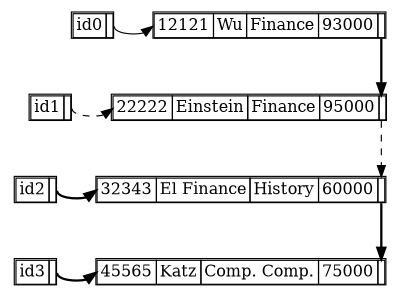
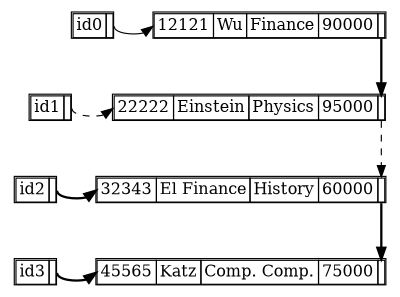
  digraph {
    splines=false
    node [shape=none]
    edge [headport=id style=bold tailport=ptr]
    n1 [label=<<table border="1" cellborder="1" cellspacing="0">                     <tr>                         <td port="id">id0</td>                         <td port="ptr"></td>                     </tr>                 </table>>]
-   n2 [label=<<table border="1" cellborder="1" cellspacing="0">                     <tr>                         <td port="id">12121</td>                         <td port="name">Wu</td>                         <td port="dept_name">Finance</td>                         <td port="salary">93000</td>                         <td port="ptr"></td>                     </tr>                 </table>>]
+   n2 [label=<<table border="1" cellborder="1" cellspacing="0">                     <tr>                         <td port="id">12121</td>                         <td port="name">Wu</td>                         <td port="dept_name">Finance</td>                         <td port="salary">90000</td>                         <td port="ptr"></td>                     </tr>                 </table>>]
    n3 [label=<<table border="1" cellborder="1" cellspacing="0">                     <tr>                         <td port="id">id1</td>                         <td port="ptr"></td>                     </tr>                 </table>>]
-   n4 [label=<<table border="1" cellborder="1" cellspacing="0">                     <tr>                         <td port="id">22222</td>                         <td port="name">Einstein</td>                         <td port="dept_name">Finance</td>                         <td port="salary">95000</td>                         <td port="ptr"></td>                     </tr>                 </table>>]
+   n4 [label=<<table border="1" cellborder="1" cellspacing="0">                     <tr>                         <td port="id">22222</td>                         <td port="name">Einstein</td>                         <td port="dept_name">Physics</td>                         <td port="salary">95000</td>                         <td port="ptr"></td>                     </tr>                 </table>>]
    n5 [label=<<table border="1" cellborder="1" cellspacing="0">                     <tr>                         <td port="id">id2</td>                         <td port="ptr"></td>                     </tr>                 </table>>]
    n6 [label=<<table border="1" cellborder="1" cellspacing="0">                     <tr>                         <td port="id">32343</td>                         <td port="name">El Finance</td>                         <td port="dept_name">History</td>                         <td port="salary">60000</td>                         <td port="ptr"></td>                     </tr>                 </table>>]
    n7 [label=<<table border="1" cellborder="1" cellspacing="0">                     <tr>                         <td port="id">id3</td>                         <td port="ptr"></td>                     </tr>                 </table>>]
    n8 [label=<<table border="1" cellborder="1" cellspacing="0">                     <tr>                         <td port="id">45565</td>                         <td port="name">Katz</td>                         <td port="dept_name">Comp. Comp.</td>                         <td port="salary">75000</td>                         <td port="ptr"></td>                     </tr>                 </table>>]
    subgraph sub_1 {
      rank=source
      n1
      n2
    }
    subgraph sub_2 {
      rank=same
      n3
      n4
    }
    subgraph sub_3 {
      rank=same
      n5
      n6
    }
    subgraph sub_4 {
      rank=same
      n7
      n8
    }
    n1 -> n2 [style=solid]
    n2 -> n4 [headport=ptr]
    n3 -> n4 [style=dashed]
    n4 -> n6 [headport=ptr style=dashed]
    n5 -> n6
    n6 -> n8 [headport=ptr]
    n7 -> n8
  }
